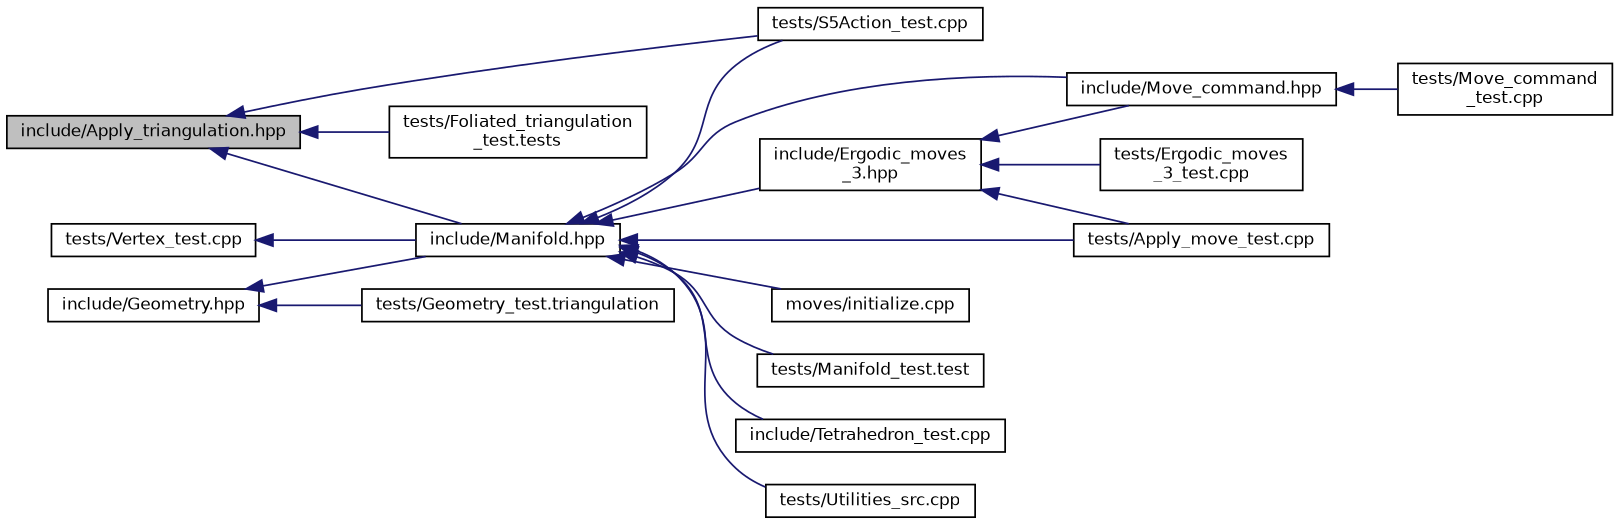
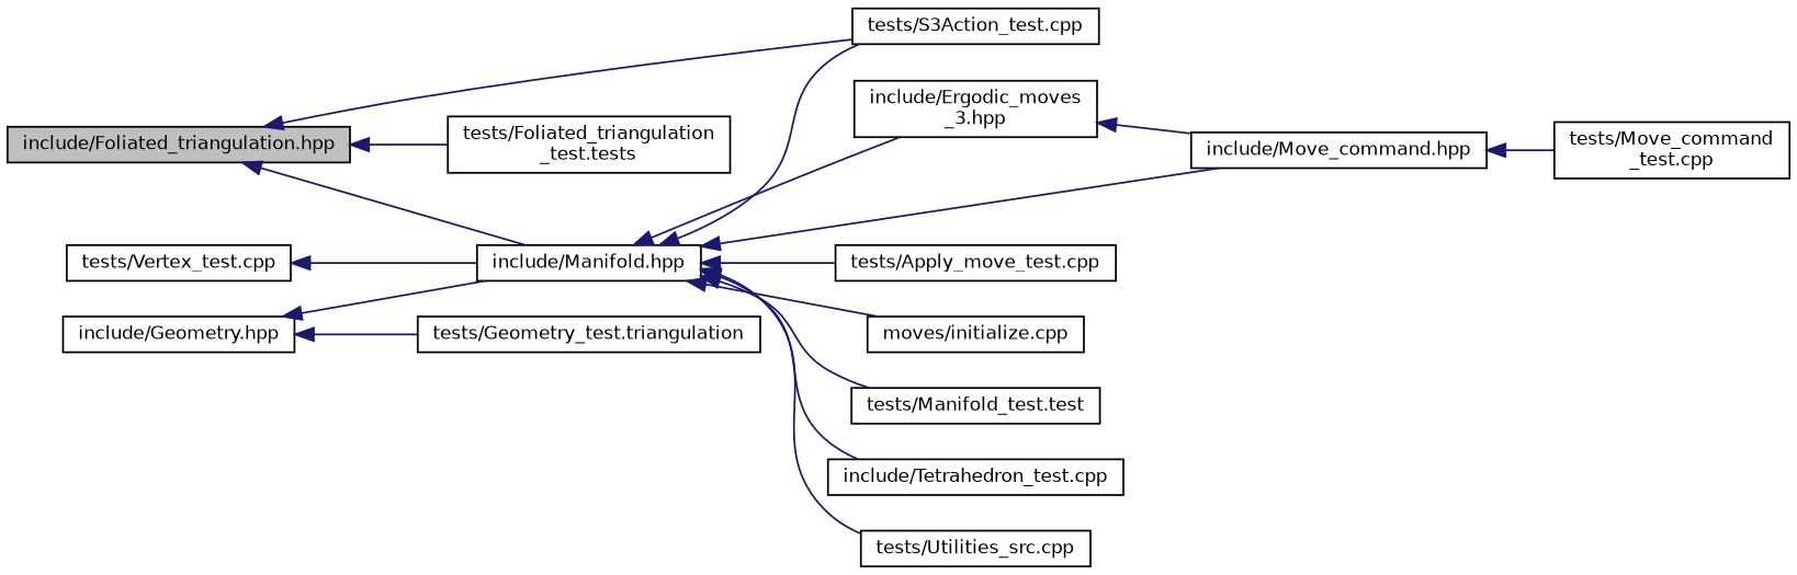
  digraph {
    rankdir=LR
    node [color=black fillcolor=white fontname=Helvetica fontsize=10 shape=record style=filled]
    edge [color=midnightblue dir=back fontname=Helvetica fontsize=10 labelfontname=Helvetica labelfontsize=10 style=solid]
-   n1 [fillcolor=grey75 fontcolor=black height=0.2 label="include/Apply_triangulation.hpp" width=0.4]
+   n1 [fillcolor=grey75 fontcolor=black height=0.2 label="include/Foliated_triangulation.hpp" width=0.4]
    n2 [height=0.2 label="include/Manifold.hpp" width=0.4]
    n3 [height=0.2 label="tests/Foliated_triangulation\l_test.tests" width=0.4]
-   n4 [height=0.2 label="tests/S5Action_test.cpp" width=0.4]
+   n4 [height=0.2 label="tests/S3Action_test.cpp" width=0.4]
    n5 [height=0.2 label="include/Ergodic_moves\l_3.hpp" width=0.4]
    n6 [height=0.2 label="include/Move_command.hpp" width=0.4]
    n7 [height=0.2 label="tests/Apply_move_test.cpp" width=0.4]
    n8 [height=0.2 label="moves/initialize.cpp" width=0.4]
    n9 [height=0.2 label="tests/Manifold_test.test" width=0.4]
    n10 [height=0.2 label="include/Tetrahedron_test.cpp" width=0.4]
    n11 [height=0.2 label="tests/Utilities_src.cpp" width=0.4]
    n12 [height=0.2 label="include/Geometry.hpp" width=0.4]
    n13 [height=0.2 label="tests/Geometry_test.triangulation" width=0.4]
-   n14 [height=0.2 label="tests/Ergodic_moves\l_3_test.cpp" width=0.4]
    n15 [height=0.2 label="tests/Move_command\l_test.cpp" width=0.4]
    n16 [height=0.2 label="tests/Vertex_test.cpp" width=0.4]
    n1 -> n2
    n1 -> n3
    n1 -> n4
    n2 -> n4
    n2 -> n5
    n2 -> n6
    n2 -> n7
    n2 -> n8
    n2 -> n9
    n2 -> n10
    n2 -> n11
    n5 -> n6
-   n5 -> n7
-   n5 -> n14
    n6 -> n15
    n12 -> n2
    n12 -> n13
    n16 -> n2
  }
